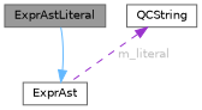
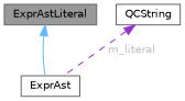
  digraph {
    node [color=gray40 fillcolor=white fontname=Helvetica fontsize=10 shape=box style=filled]
    edge [dir=back fontname=Helvetica fontsize=10 labelfontname=Helvetica labelfontsize=10]
    n1 [fillcolor=grey60 fontcolor=black height=0.2 label=ExprAstLiteral width=0.4]
    n2 [height=0.2 label=ExprAst width=0.4]
    n3 [height=0.2 label=QCString width=0.4]
-   n2 -> n1 [color=steelblue1 style=solid]
+   n1 -> n2 [color=steelblue1 style=solid]
    n3 -> n2 [color=darkorchid3 fontcolor=grey label=" m_literal" style=dashed]
  }
